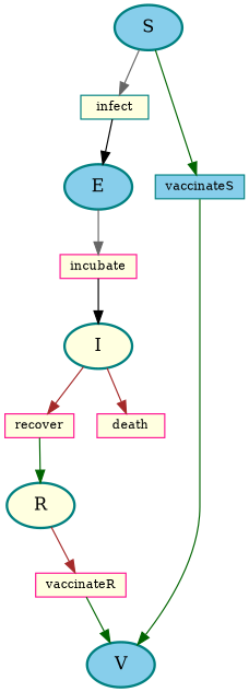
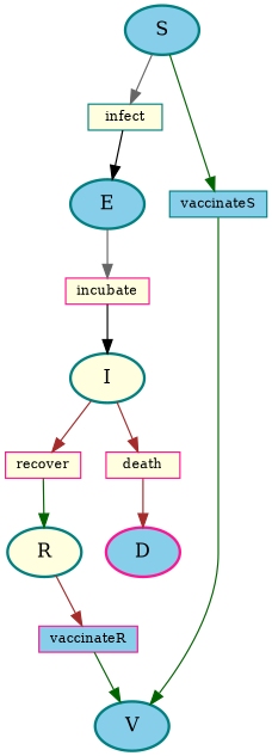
  digraph {
    node [color=teal fillcolor=lightyellow style="bold,filled"]
    edge [color=darkgreen]
    n1 [fillcolor=skyblue label=S]
    n2 [fontsize=10 height=.2 label=infect shape=box style=filled]
    n3 [fillcolor=skyblue fontsize=10 height=.2 label=vaccinateS shape=box style=filled]
    n4 [fillcolor=skyblue label=E]
    n5 [fillcolor=skyblue label=V]
    n6 [color=deeppink fontsize=10 height=.2 label=incubate shape=box style=filled]
    n7 [label=I]
    n8 [color=deeppink fontsize=10 height=.2 label=recover shape=box style=filled]
    n9 [color=deeppink fontsize=10 height=.2 label=death shape=box style=filled]
    n10 [label=R]
-   n12 [color=deeppink fontsize=10 height=.2 label=vaccinateR shape=box style=filled]
+   n11 [color=deeppink fillcolor=skyblue label=D]
+   n12 [color=deeppink fillcolor=skyblue fontsize=10 height=.2 label=vaccinateR shape=box style=filled]
    n1 -> n2 [color=gray40]
    n1 -> n3
    n2 -> n4 [color=black]
    n3 -> n5
    n4 -> n6 [color=gray40]
    n6 -> n7 [color=black]
    n7 -> n8 [color=brown]
    n7 -> n9 [color=brown]
    n8 -> n10
+   n9 -> n11 [color=brown]
    n10 -> n12 [color=brown]
    n12 -> n5
  }
